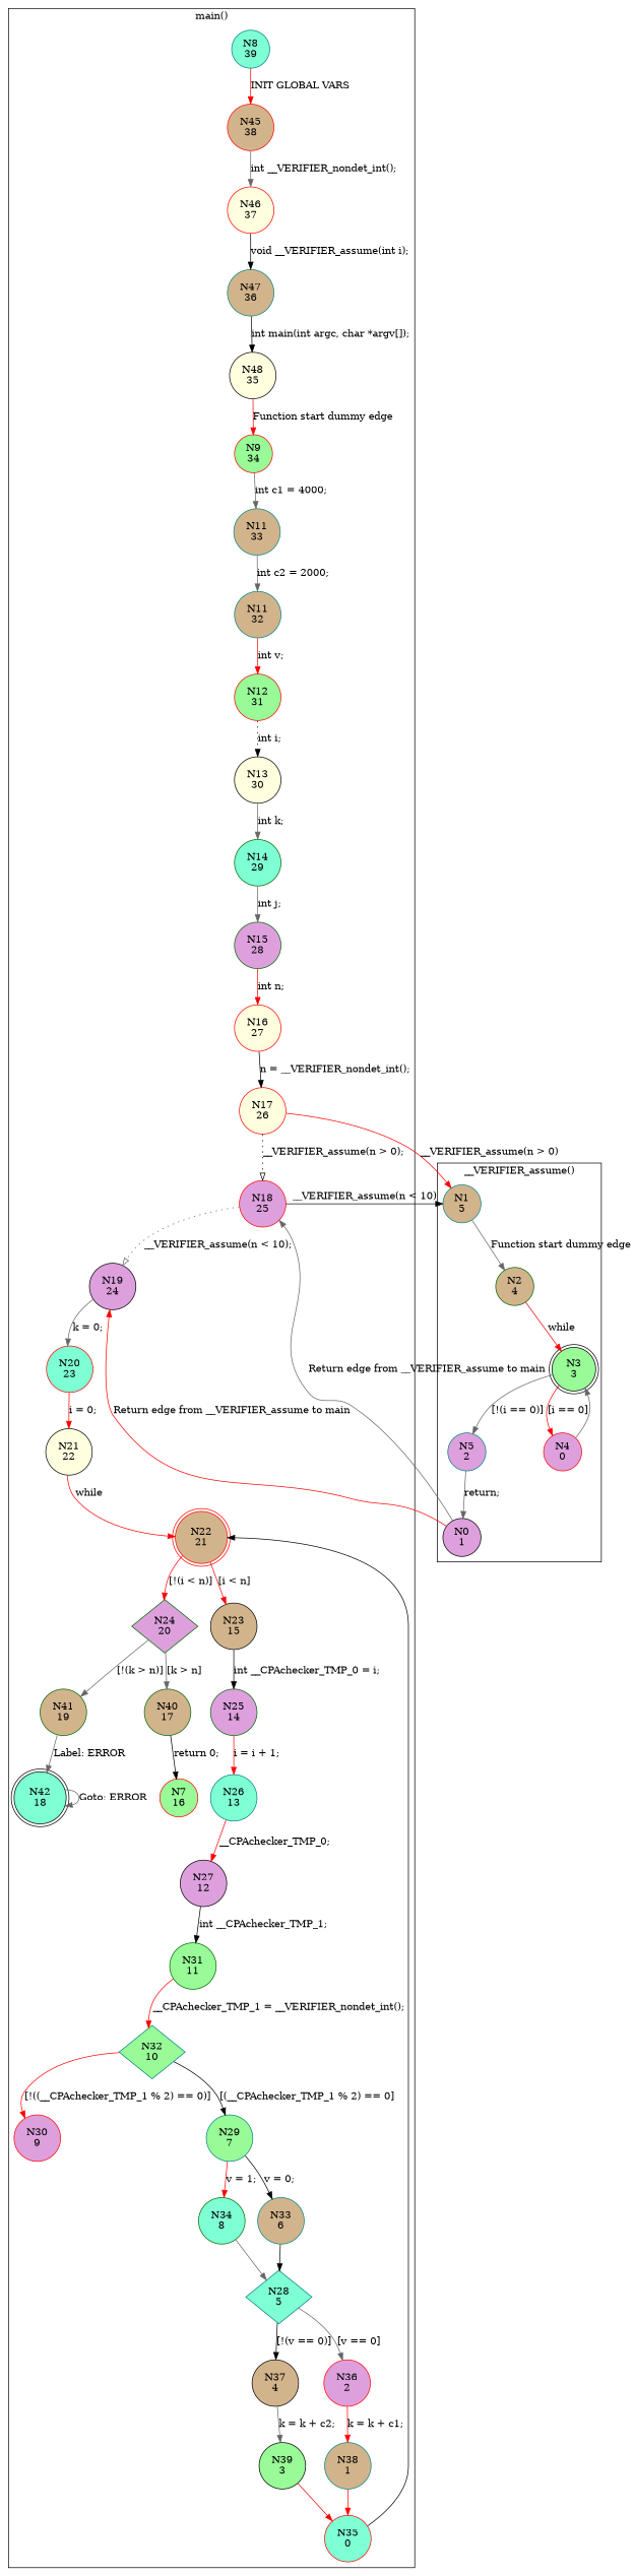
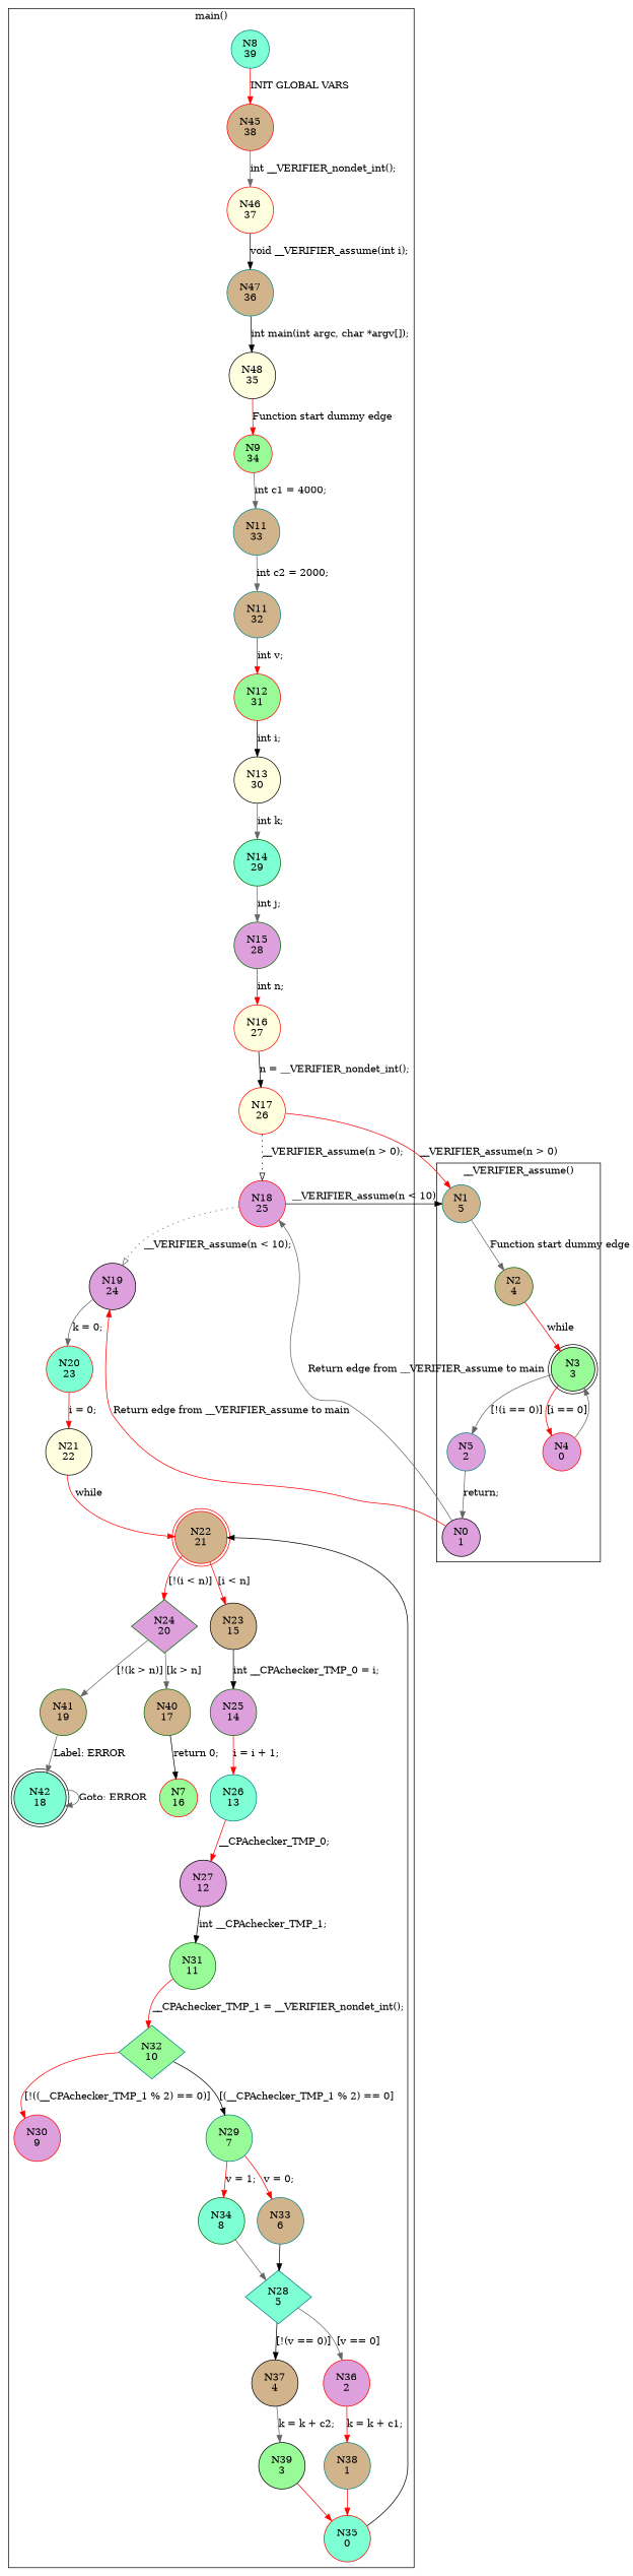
  digraph {
    node [color=red fillcolor=tan shape=circle style=filled]
    edge [color=red]
    n1 [color=teal label="N1\n5"]
    n2 [color=darkgreen label="N2\n4"]
    n3 [color=black fillcolor=palegreen label="N3\n3" shape=doublecircle]
    n4 [color=teal fillcolor=plum label="N5\n2"]
    n5 [fillcolor=plum label="N4\n0"]
    n6 [color=black fillcolor=plum label="N0\n1"]
    n7 [color=teal fillcolor=aquamarine label="N8\n39"]
    n8 [label="N45\n38"]
    n9 [fillcolor=lightyellow label="N46\n37"]
    n10 [color=teal label="N47\n36"]
    n11 [color=black fillcolor=lightyellow label="N48\n35"]
    n12 [fillcolor=palegreen label="N9\n34"]
    n13 [color=teal label="N11\n33"]
    n14 [color=teal label="N11\n32"]
    n15 [fillcolor=palegreen label="N12\n31"]
    n16 [color=black fillcolor=lightyellow label="N13\n30"]
    n17 [color=darkgreen fillcolor=aquamarine label="N14\n29"]
    n18 [color=darkgreen fillcolor=plum label="N15\n28"]
    n19 [fillcolor=lightyellow label="N16\n27"]
    n20 [fillcolor=lightyellow label="N17\n26"]
    n21 [fillcolor=plum label="N18\n25"]
    n22 [color=black fillcolor=plum label="N19\n24"]
    n23 [fillcolor=aquamarine label="N20\n23"]
    n24 [color=black fillcolor=lightyellow label="N21\n22"]
    n25 [label="N22\n21" shape=doublecircle]
    n26 [color=darkgreen fillcolor=plum label="N24\n20" shape=diamond]
    n27 [color=black label="N23\n15"]
    n28 [color=darkgreen label="N41\n19"]
    n29 [color=darkgreen label="N40\n17"]
    n30 [color=black fillcolor=aquamarine label="N42\n18" shape=doublecircle]
    n31 [fillcolor=palegreen label="N7\n16"]
    n32 [color=darkgreen fillcolor=plum label="N25\n14"]
    n33 [color=teal fillcolor=aquamarine label="N26\n13"]
    n34 [color=black fillcolor=plum label="N27\n12"]
    n35 [color=darkgreen fillcolor=palegreen label="N31\n11"]
    n36 [color=teal fillcolor=palegreen label="N32\n10" shape=diamond]
    n37 [fillcolor=plum label="N30\n9"]
    n38 [color=teal fillcolor=palegreen label="N29\n7"]
    n39 [color=darkgreen fillcolor=aquamarine label="N34\n8"]
    n40 [color=teal fillcolor=aquamarine label="N28\n5" shape=diamond]
    n41 [color=black label="N37\n4"]
    n42 [fillcolor=plum label="N36\n2"]
    n43 [color=black fillcolor=palegreen label="N39\n3"]
    n44 [fillcolor=aquamarine label="N35\n0"]
    n45 [color=teal label="N38\n1"]
    n46 [color=teal label="N33\n6"]
    subgraph cluster_1 {
      label="__VERIFIER_assume()"
      n1
      n2
      n3
      n4
      n5
      n6
    }
    subgraph cluster_2 {
      label="main()"
      n7
      n8
      n9
      n10
      n11
      n12
      n13
      n14
      n15
      n16
      n17
      n18
      n19
      n20
      n21
      n22
      n23
      n24
      n25
      n26
      n27
      n28
      n29
      n30
      n31
      n32
      n33
      n34
      n35
      n36
      n37
      n38
      n39
      n40
      n41
      n42
      n43
      n44
      n45
      n46
    }
    n1 -> n2 [color=gray40 label="Function start dummy edge"]
    n2 -> n3 [label=while]
    n3 -> n4 [color=gray40 label="[!(i == 0)]"]
    n3 -> n5 [label="[i == 0]"]
    n4 -> n6 [color=gray40 label="return;"]
    n5 -> n3 [color=gray40]
    n6 -> n21 [color=gray40 label="Return edge from __VERIFIER_assume to main"]
    n6 -> n22 [label="Return edge from __VERIFIER_assume to main"]
    n7 -> n8 [label="INIT GLOBAL VARS"]
    n8 -> n9 [color=gray40 label="int __VERIFIER_nondet_int();"]
    n9 -> n10 [color=black label="void __VERIFIER_assume(int i);"]
    n10 -> n11 [color=black label="int main(int argc, char *argv[]);"]
    n11 -> n12 [label="Function start dummy edge"]
    n12 -> n13 [color=gray40 label="int c1 = 4000;"]
    n13 -> n14 [color=gray40 label="int c2 = 2000;"]
    n14 -> n15 [label="int v;"]
-   n15 -> n16 [color=black label="int i;" style=dotted]
+   n15 -> n16 [color=black label="int i;"]
    n16 -> n17 [color=gray40 label="int k;"]
    n17 -> n18 [color=gray40 label="int j;"]
    n18 -> n19 [label="int n;"]
    n19 -> n20 [color=black label="n = __VERIFIER_nondet_int();"]
    n20 -> n1 [label="__VERIFIER_assume(n > 0)"]
    n20 -> n21 [arrowhead=empty color=black label="__VERIFIER_assume(n > 0);" style=dotted]
    n21 -> n1 [color=black label="__VERIFIER_assume(n < 10)"]
    n21 -> n22 [arrowhead=empty color=gray40 label="__VERIFIER_assume(n < 10);" style=dotted]
    n22 -> n23 [color=gray40 label="k = 0;"]
    n23 -> n24 [label="i = 0;"]
    n24 -> n25 [label=while]
    n25 -> n26 [label="[!(i < n)]"]
    n25 -> n27 [label="[i < n]"]
    n26 -> n28 [color=gray40 label="[!(k > n)]"]
    n26 -> n29 [color=gray40 label="[k > n]"]
    n27 -> n32 [color=black label="int __CPAchecker_TMP_0 = i;"]
    n28 -> n30 [color=gray40 label="Label: ERROR"]
    n29 -> n31 [color=black label="return 0;"]
    n30 -> n30 [color=gray40 label="Goto: ERROR"]
    n32 -> n33 [label="i = i + 1;"]
    n33 -> n34 [label="__CPAchecker_TMP_0;"]
    n34 -> n35 [color=black label="int __CPAchecker_TMP_1;"]
    n35 -> n36 [label="__CPAchecker_TMP_1 = __VERIFIER_nondet_int();"]
    n36 -> n37 [label="[!((__CPAchecker_TMP_1 % 2) == 0)]"]
    n36 -> n38 [color=black label="[(__CPAchecker_TMP_1 % 2) == 0]"]
    n38 -> n39 [label="v = 1;"]
-   n38 -> n46 [color=black label="v = 0;"]
+   n38 -> n46 [label="v = 0;"]
    n39 -> n40 [color=gray40]
    n40 -> n41 [color=black label="[!(v == 0)]"]
    n40 -> n42 [color=gray40 label="[v == 0]"]
    n41 -> n43 [color=gray40 label="k = k + c2;"]
    n42 -> n45 [label="k = k + c1;"]
    n43 -> n44
    n44 -> n25 [color=black]
    n45 -> n44
    n46 -> n40 [color=black]
  }
